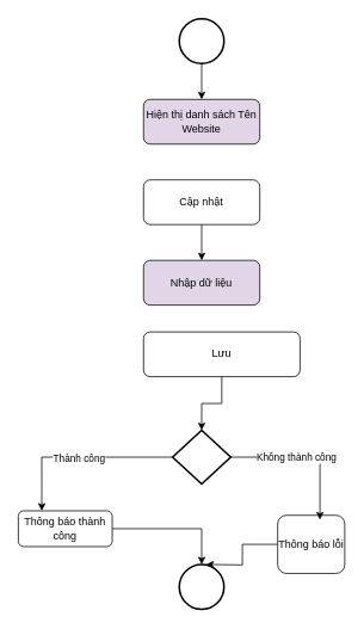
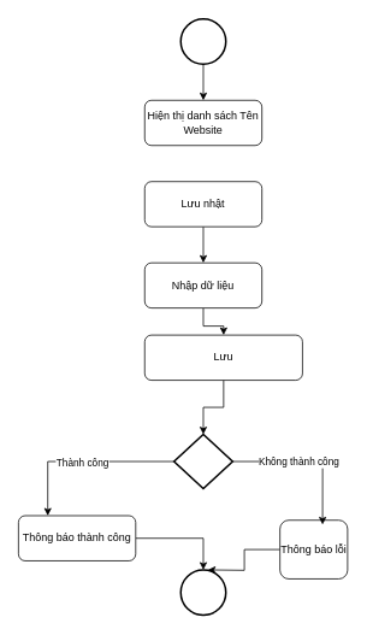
  <mxCell id="0" />
  <mxCell id="1" parent="0" />
  <mxCell id="2" style="edgeStyle=orthogonalEdgeStyle;rounded=0;orthogonalLoop=1;jettySize=auto;html=1;" parent="1" source="3" target="5" edge="1"><mxGeometry relative="1" as="geometry" /></mxCell>
  <mxCell id="3" value="" style="strokeWidth=2;html=1;shape=mxgraph.flowchart.start_2;whiteSpace=wrap;" parent="1" vertex="1"><mxGeometry x="200" y="20" width="50" height="50" as="geometry" /></mxCell>
  <mxCell id="4" value="" style="strokeWidth=2;html=1;shape=mxgraph.flowchart.start_2;whiteSpace=wrap;" parent="1" vertex="1"><mxGeometry x="200" y="630" width="50" height="50" as="geometry" /></mxCell>
- <mxCell id="5" value="Hiện thị danh sách Tên Website" style="rounded=1;whiteSpace=wrap;html=1;fillColor=#e1d5e7;" parent="1" vertex="1"><mxGeometry x="160" y="110" width="130" height="50" as="geometry" /></mxCell>
+ <mxCell id="5" value="Hiện thị danh sách Tên Website" style="rounded=1;whiteSpace=wrap;html=1;" parent="1" vertex="1"><mxGeometry x="160" y="110" width="130" height="50" as="geometry" /></mxCell>
  <mxCell id="6" value="" style="edgeStyle=orthogonalEdgeStyle;rounded=0;orthogonalLoop=1;jettySize=auto;html=1;" parent="1" source="7" target="12" edge="1"><mxGeometry relative="1" as="geometry" /></mxCell>
- <mxCell id="7" value="Cập nhật" style="rounded=1;whiteSpace=wrap;html=1;" parent="1" vertex="1"><mxGeometry x="160" y="200" width="130" height="50" as="geometry" /></mxCell>
+ <mxCell id="7" value="Lưu nhật" style="rounded=1;whiteSpace=wrap;html=1;" parent="1" vertex="1"><mxGeometry x="160" y="200" width="130" height="50" as="geometry" /></mxCell>
  <mxCell id="8" style="edgeStyle=orthogonalEdgeStyle;rounded=0;orthogonalLoop=1;jettySize=auto;html=1;entryX=0.25;entryY=0;entryDx=0;entryDy=0;" parent="1" source="10" target="16" edge="1"><mxGeometry relative="1" as="geometry" /></mxCell>
  <mxCell id="9" value="Thành công" style="edgeLabel;html=1;align=center;verticalAlign=middle;resizable=0;points=[];" parent="8" vertex="1" connectable="0"><mxGeometry x="0.019" y="1" relative="1" as="geometry"><mxPoint as="offset" /></mxGeometry></mxCell>
  <mxCell id="10" value="" style="strokeWidth=2;html=1;shape=mxgraph.flowchart.decision;whiteSpace=wrap;" parent="1" vertex="1"><mxGeometry x="192.5" y="480" width="65" height="60" as="geometry" /></mxCell>
- <mxCell id="12" value="Nhập dữ liệu" style="rounded=1;whiteSpace=wrap;html=1;fillColor=#e1d5e7;" parent="1" vertex="1"><mxGeometry x="160" y="290" width="130" height="50" as="geometry" /></mxCell>
+ <mxCell id="11" value="" style="edgeStyle=orthogonalEdgeStyle;rounded=0;orthogonalLoop=1;jettySize=auto;html=1;" parent="1" source="12" target="14" edge="1"><mxGeometry relative="1" as="geometry" /></mxCell>
+ <mxCell id="12" value="Nhập dữ liệu" style="rounded=1;whiteSpace=wrap;html=1;" parent="1" vertex="1"><mxGeometry x="160" y="290" width="130" height="50" as="geometry" /></mxCell>
  <mxCell id="13" value="" style="edgeStyle=orthogonalEdgeStyle;rounded=0;orthogonalLoop=1;jettySize=auto;html=1;" parent="1" source="14" target="10" edge="1"><mxGeometry relative="1" as="geometry" /></mxCell>
  <mxCell id="14" value="Lưu" style="rounded=1;whiteSpace=wrap;html=1;" parent="1" vertex="1"><mxGeometry x="160" y="370" width="175" height="50" as="geometry" /></mxCell>
  <mxCell id="15" style="edgeStyle=orthogonalEdgeStyle;rounded=0;orthogonalLoop=1;jettySize=auto;html=1;" edge="1" parent="1" source="16" target="4"><mxGeometry relative="1" as="geometry" /></mxCell>
- <mxCell id="16" value="Thông báo thành công" style="rounded=1;whiteSpace=wrap;html=1;" parent="1" vertex="1"><mxGeometry x="20" y="570" width="105" height="40" as="geometry" /></mxCell>
+ <mxCell id="16" value="Thông báo thành công" style="rounded=1;whiteSpace=wrap;html=1;" parent="1" vertex="1"><mxGeometry x="20" y="570" width="130" height="50" as="geometry" /></mxCell>
  <mxCell id="17" style="edgeStyle=orthogonalEdgeStyle;rounded=0;orthogonalLoop=1;jettySize=auto;html=1;" edge="1" parent="1" source="18"><mxGeometry relative="1" as="geometry"><mxPoint x="230" y="630" as="targetPoint" /></mxGeometry></mxCell>
  <mxCell id="18" value="Thông báo lỗi" style="rounded=1;whiteSpace=wrap;html=1;fontSize=12;glass=0;strokeWidth=1;shadow=0;" parent="1" vertex="1"><mxGeometry x="310" y="575" width="75" height="65" as="geometry" /></mxCell>
  <mxCell id="19" style="edgeStyle=orthogonalEdgeStyle;rounded=0;orthogonalLoop=1;jettySize=auto;html=1;entryX=0.63;entryY=0.075;entryDx=0;entryDy=0;entryPerimeter=0;" parent="1" source="10" target="18" edge="1"><mxGeometry relative="1" as="geometry" /></mxCell>
  <mxCell id="20" value="Không thành công" style="edgeLabel;html=1;align=center;verticalAlign=middle;resizable=0;points=[];" parent="19" vertex="1" connectable="0"><mxGeometry x="-0.144" relative="1" as="geometry"><mxPoint as="offset" /></mxGeometry></mxCell>
